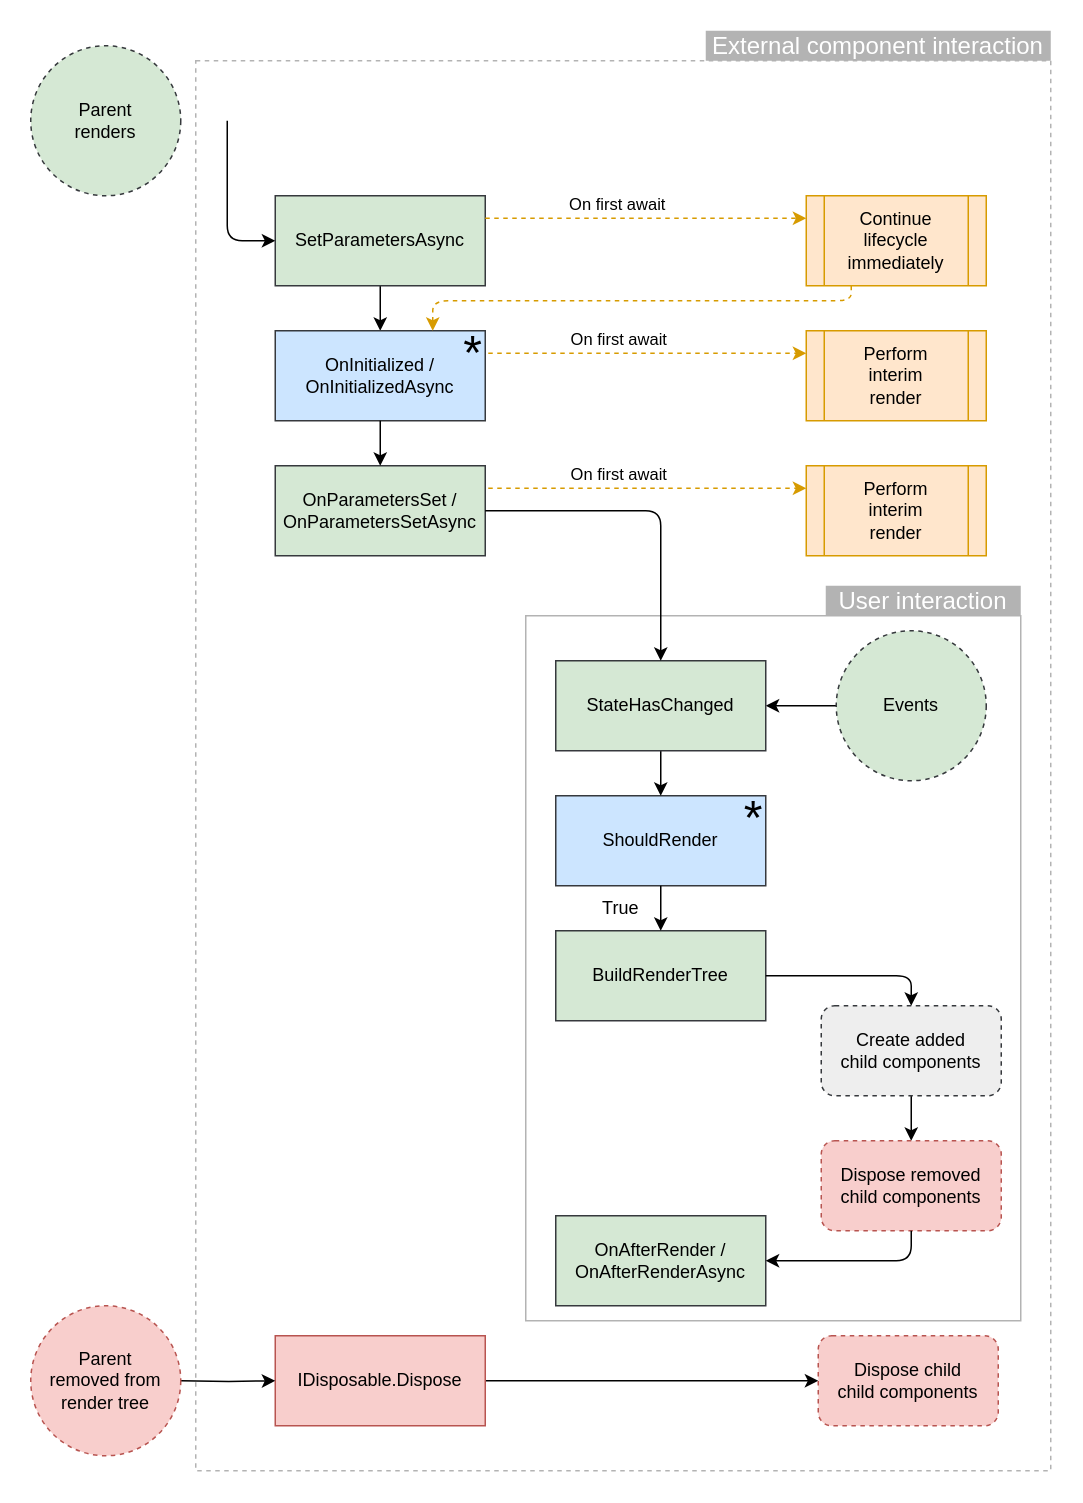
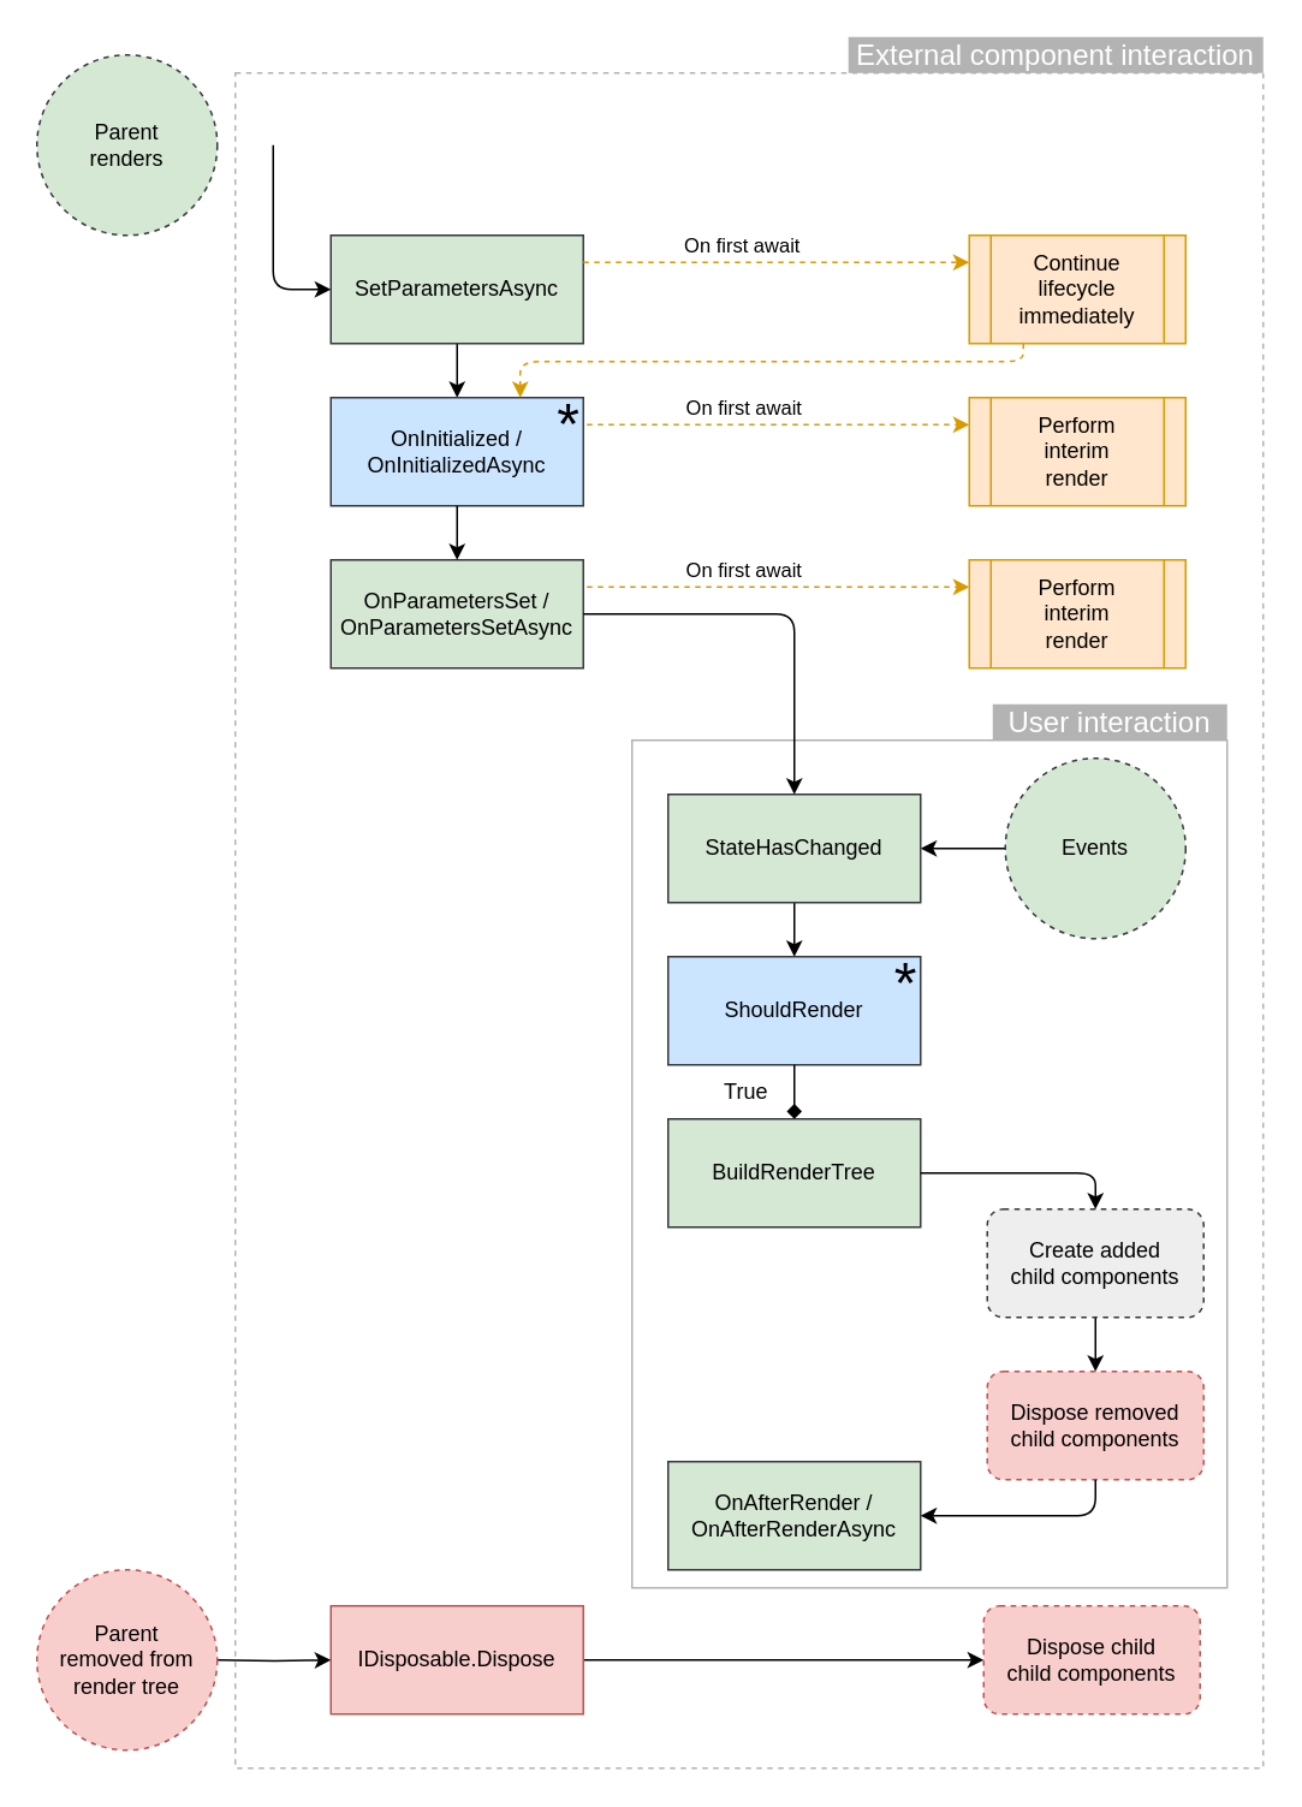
  <mxCell id="0" />
  <mxCell id="1" parent="0" />
  <mxCell id="2" value="" style="rounded=0;whiteSpace=wrap;html=1;glass=0;sketch=0;fontSize=12;fillColor=none;strokeColor=#B3B3B3;dashed=1;" parent="1" vertex="1"><mxGeometry x="130" y="40" width="570" height="940" as="geometry" /></mxCell>
  <mxCell id="3" value="" style="rounded=0;whiteSpace=wrap;html=1;glass=0;sketch=0;fontSize=12;fillColor=none;strokeColor=#B3B3B3;" parent="1" vertex="1"><mxGeometry x="350" y="410" width="330" height="470" as="geometry" /></mxCell>
  <mxCell id="4" style="edgeStyle=orthogonalEdgeStyle;rounded=0;orthogonalLoop=1;jettySize=auto;html=1;entryX=0.5;entryY=0;entryDx=0;entryDy=0;fontSize=12;fillColor=#d5e8d4;" parent="1" source="5" target="8" edge="1"><mxGeometry relative="1" as="geometry" /></mxCell>
  <mxCell id="5" value="SetParametersAsync" style="rounded=0;whiteSpace=wrap;html=1;strokeColor=#36393d;glass=0;fillColor=#D5E8D4;" parent="1" vertex="1"><mxGeometry x="183" y="130" width="140" height="60" as="geometry" /></mxCell>
  <mxCell id="6" value="OnParametersSet /&lt;br&gt;OnParametersSetAsync" style="rounded=0;whiteSpace=wrap;html=1;fontSize=12;strokeColor=#36393d;fillColor=#D5E8D4;" parent="1" vertex="1"><mxGeometry x="183" y="310" width="140" height="60" as="geometry" /></mxCell>
  <mxCell id="7" value="" style="group" parent="1" vertex="1" connectable="0"><mxGeometry x="183" y="220" width="142" height="60" as="geometry" /></mxCell>
  <mxCell id="8" value="OnInitialized /&lt;br&gt;OnInitializedAsync" style="rounded=0;whiteSpace=wrap;html=1;fillColor=#cce5ff;strokeColor=#36393d;" parent="7" vertex="1"><mxGeometry width="140" height="60" as="geometry" /></mxCell>
  <mxCell id="9" value="*" style="text;html=1;strokeColor=none;fillColor=none;align=center;verticalAlign=middle;whiteSpace=wrap;rounded=0;fontSize=32;" parent="7" vertex="1"><mxGeometry x="122" y="5" width="20" height="20" as="geometry" /></mxCell>
  <mxCell id="10" value="Parent&lt;br&gt;renders" style="ellipse;whiteSpace=wrap;html=1;aspect=fixed;glass=0;fontSize=12;strokeColor=#36393d;fillColor=#D5E8D4;dashed=1;" parent="1" vertex="1"><mxGeometry y="30" width="100" height="100" as="geometry" x="20" /></mxCell>
  <mxCell id="11" style="edgeStyle=orthogonalEdgeStyle;rounded=0;orthogonalLoop=1;jettySize=auto;html=1;fontSize=12;" parent="1" source="8" target="6" edge="1"><mxGeometry relative="1" as="geometry" /></mxCell>
  <mxCell id="12" value="" style="group" parent="1" vertex="1" connectable="0"><mxGeometry x="370" y="530" width="142" height="60" as="geometry" /></mxCell>
  <mxCell id="13" value="ShouldRender" style="rounded=0;whiteSpace=wrap;html=1;fillColor=#cce5ff;strokeColor=#36393d;" parent="12" vertex="1"><mxGeometry width="140" height="60" as="geometry" /></mxCell>
  <mxCell id="14" value="*" style="text;html=1;strokeColor=none;fillColor=none;align=center;verticalAlign=middle;whiteSpace=wrap;rounded=0;fontSize=32;" parent="12" vertex="1"><mxGeometry x="122" y="5" width="20" height="20" as="geometry" /></mxCell>
  <mxCell id="15" value="" style="endArrow=classic;html=1;fontSize=12;entryX=0;entryY=0.5;entryDx=0;entryDy=0;" parent="1" target="5" edge="1"><mxGeometry width="50" height="50" relative="1" as="geometry"><mxPoint x="151" y="80" as="sourcePoint" /><mxPoint x="101" y="160" as="targetPoint" /><Array as="points"><mxPoint x="151" y="160" /></Array></mxGeometry></mxCell>
  <mxCell id="16" style="edgeStyle=orthogonalEdgeStyle;rounded=0;orthogonalLoop=1;jettySize=auto;html=1;entryX=1;entryY=0.5;entryDx=0;entryDy=0;fontSize=12;" parent="1" source="17" target="19" edge="1"><mxGeometry relative="1" as="geometry" /></mxCell>
  <mxCell id="17" value="Events" style="ellipse;whiteSpace=wrap;html=1;aspect=fixed;glass=0;fontSize=12;strokeColor=#36393d;fillColor=#D5E8D4;dashed=1;sketch=0;" parent="1" vertex="1"><mxGeometry x="557" y="420" width="100" height="100" as="geometry" /></mxCell>
  <mxCell id="18" style="edgeStyle=orthogonalEdgeStyle;rounded=0;orthogonalLoop=1;jettySize=auto;html=1;entryX=0.5;entryY=0;entryDx=0;entryDy=0;fontSize=12;" parent="1" source="19" target="13" edge="1"><mxGeometry relative="1" as="geometry" /></mxCell>
  <mxCell id="19" value="StateHasChanged" style="rounded=0;whiteSpace=wrap;html=1;fontSize=12;strokeColor=#36393d;fillColor=#D5E8D4;" parent="1" vertex="1"><mxGeometry x="370" y="440" width="140" height="60" as="geometry" /></mxCell>
  <mxCell id="20" value="BuildRenderTree" style="rounded=0;whiteSpace=wrap;html=1;fontSize=12;strokeColor=#36393d;fillColor=#D5E8D4;" parent="1" vertex="1"><mxGeometry x="370" y="620" width="140" height="60" as="geometry" /></mxCell>
  <mxCell id="21" style="edgeStyle=orthogonalEdgeStyle;rounded=0;orthogonalLoop=1;jettySize=auto;html=1;entryX=0.5;entryY=0;entryDx=0;entryDy=0;fontSize=12;" parent="1" source="22" target="23" edge="1"><mxGeometry relative="1" as="geometry" /></mxCell>
  <mxCell id="22" value="Create added&lt;br&gt;child components" style="rounded=1;whiteSpace=wrap;html=1;glass=0;dashed=1;fillColor=#eeeeee;fontSize=12;strokeColor=#36393d;" parent="1" vertex="1"><mxGeometry x="547" y="670" width="120" height="60" as="geometry" /></mxCell>
  <mxCell id="23" value="Dispose removed&lt;br&gt;child components" style="rounded=1;whiteSpace=wrap;html=1;glass=0;dashed=1;fillColor=#f8cecc;fontSize=12;strokeColor=#b85450;" parent="1" vertex="1"><mxGeometry x="547" y="760" width="120" height="60" as="geometry" /></mxCell>
  <mxCell id="24" value="OnAfterRender /&lt;br&gt;OnAfterRenderAsync" style="rounded=0;whiteSpace=wrap;html=1;fontSize=12;strokeColor=#36393d;fillColor=#D5E8D4;" parent="1" vertex="1"><mxGeometry x="370" y="810" width="140" height="60" as="geometry" /></mxCell>
- <mxCell id="25" value="True" style="edgeStyle=orthogonalEdgeStyle;rounded=0;orthogonalLoop=1;jettySize=auto;html=1;fontSize=12;" parent="1" source="13" target="20" edge="1"><mxGeometry y="27" relative="1" as="geometry"><mxPoint as="offset" /></mxGeometry></mxCell>
+ <mxCell id="25" value="True" style="edgeStyle=orthogonalEdgeStyle;rounded=0;orthogonalLoop=1;jettySize=auto;html=1;fontSize=12;endArrow=diamond;" parent="1" source="13" target="20" edge="1"><mxGeometry y="27" relative="1" as="geometry"><mxPoint as="offset" /></mxGeometry></mxCell>
  <mxCell id="26" value="" style="endArrow=classic;html=1;fontSize=12;exitX=1;exitY=0.5;exitDx=0;exitDy=0;entryX=0.5;entryY=0;entryDx=0;entryDy=0;" parent="1" source="20" target="22" edge="1"><mxGeometry width="50" height="50" relative="1" as="geometry"><mxPoint x="617" y="590" as="sourcePoint" /><mxPoint x="667" y="540" as="targetPoint" /><Array as="points"><mxPoint x="607" y="650" /></Array></mxGeometry></mxCell>
  <mxCell id="27" value="" style="endArrow=classic;html=1;fontSize=12;exitX=0.5;exitY=1;exitDx=0;exitDy=0;entryX=1;entryY=0.5;entryDx=0;entryDy=0;" parent="1" source="23" target="24" edge="1"><mxGeometry width="50" height="50" relative="1" as="geometry"><mxPoint x="877" y="680" as="sourcePoint" /><mxPoint x="927" y="630" as="targetPoint" /><Array as="points"><mxPoint x="607" y="840" /></Array></mxGeometry></mxCell>
  <mxCell id="28" style="edgeStyle=orthogonalEdgeStyle;rounded=0;orthogonalLoop=1;jettySize=auto;html=1;fontSize=12;" parent="1" source="29" target="30" edge="1"><mxGeometry relative="1" as="geometry" /></mxCell>
  <mxCell id="29" value="IDisposable.Dispose" style="rounded=0;whiteSpace=wrap;html=1;strokeColor=#b85450;glass=0;fillColor=#f8cecc;" parent="1" vertex="1"><mxGeometry x="183" y="890" width="140" height="60" as="geometry" /></mxCell>
  <mxCell id="30" value="Dispose child&lt;br&gt;child components" style="rounded=1;whiteSpace=wrap;html=1;glass=0;dashed=1;fillColor=#f8cecc;fontSize=12;strokeColor=#b85450;" parent="1" vertex="1"><mxGeometry x="545" y="890" width="120" height="60" as="geometry" /></mxCell>
  <mxCell id="31" style="edgeStyle=orthogonalEdgeStyle;rounded=0;orthogonalLoop=1;jettySize=auto;html=1;entryX=0;entryY=0.5;entryDx=0;entryDy=0;fontSize=12;" parent="1" target="29" edge="1"><mxGeometry relative="1" as="geometry"><mxPoint x="120" y="920" as="sourcePoint" /></mxGeometry></mxCell>
  <mxCell id="32" value="Parent&lt;br&gt;removed from&lt;br&gt;render tree" style="ellipse;whiteSpace=wrap;html=1;aspect=fixed;glass=0;fontSize=12;strokeColor=#b85450;fillColor=#f8cecc;dashed=1;" parent="1" vertex="1"><mxGeometry y="870" width="100" height="100" as="geometry" x="20" /></mxCell>
  <mxCell id="33" value="" style="endArrow=classic;html=1;fontSize=12;exitX=1;exitY=0.5;exitDx=0;exitDy=0;entryX=0.5;entryY=0;entryDx=0;entryDy=0;" parent="1" source="6" target="19" edge="1"><mxGeometry width="50" height="50" relative="1" as="geometry"><mxPoint x="480" y="250" as="sourcePoint" /><mxPoint x="530" y="200" as="targetPoint" /><Array as="points"><mxPoint x="440" y="340" /></Array></mxGeometry></mxCell>
  <mxCell id="34" value="User interaction" style="text;html=1;strokeColor=none;align=center;verticalAlign=middle;whiteSpace=wrap;rounded=0;glass=0;sketch=0;fontSize=16;labelBackgroundColor=none;fontColor=#FFFFFF;spacing=0;fillColor=#B3B3B3;" parent="1" vertex="1"><mxGeometry x="550" y="390" width="130" height="20" as="geometry" /></mxCell>
  <mxCell id="35" value="External component interaction" style="text;html=1;strokeColor=none;align=center;verticalAlign=middle;whiteSpace=wrap;rounded=0;glass=0;sketch=0;fontSize=16;labelBackgroundColor=none;fontColor=#FFFFFF;spacing=0;fillColor=#B3B3B3;" parent="1" vertex="1"><mxGeometry x="470" width="230" height="20" as="geometry" y="20" /></mxCell>
  <mxCell id="36" value="Continue&lt;br&gt;lifecycle&lt;br&gt;immediately" style="shape=process;whiteSpace=wrap;html=1;backgroundOutline=1;fillColor=#ffe6cc;strokeColor=#d79b00;" vertex="1" parent="1"><mxGeometry x="537" y="130" width="120" height="60" as="geometry" /></mxCell>
  <mxCell id="37" value="" style="endArrow=classic;html=1;strokeColor=#d79b00;exitX=1;exitY=0.25;exitDx=0;exitDy=0;fillColor=#ffe6cc;dashed=1;entryX=0;entryY=0.25;entryDx=0;entryDy=0;" edge="1" parent="1" source="5" target="36"><mxGeometry width="50" height="50" relative="1" as="geometry"><mxPoint x="540" y="260" as="sourcePoint" /><mxPoint x="590" y="210" as="targetPoint" /></mxGeometry></mxCell>
  <mxCell id="38" value="On first await" style="edgeLabel;html=1;align=center;verticalAlign=middle;resizable=0;points=[];" vertex="1" connectable="0" parent="37"><mxGeometry x="-0.32" relative="1" as="geometry"><mxPoint x="14" y="-10" as="offset" /></mxGeometry></mxCell>
  <mxCell id="39" value="Perform&lt;br&gt;interim&lt;br&gt;render" style="shape=process;whiteSpace=wrap;html=1;backgroundOutline=1;fillColor=#ffe6cc;strokeColor=#d79b00;" vertex="1" parent="1"><mxGeometry x="537" y="220" width="120" height="60" as="geometry" /></mxCell>
  <mxCell id="40" value="" style="endArrow=classic;html=1;strokeColor=#d79b00;exitX=1;exitY=0.5;exitDx=0;exitDy=0;fillColor=#ffe6cc;dashed=1;entryX=0;entryY=0.25;entryDx=0;entryDy=0;" edge="1" parent="1" source="9" target="39"><mxGeometry width="50" height="50" relative="1" as="geometry"><mxPoint x="333" y="170" as="sourcePoint" /><mxPoint x="430" y="170" as="targetPoint" /></mxGeometry></mxCell>
  <mxCell id="41" value="On first await" style="edgeLabel;html=1;align=center;verticalAlign=middle;resizable=0;points=[];" vertex="1" connectable="0" parent="40"><mxGeometry x="-0.32" relative="1" as="geometry"><mxPoint x="14" y="-10" as="offset" /></mxGeometry></mxCell>
  <mxCell id="42" value="Perform&lt;br&gt;interim&lt;br&gt;render" style="shape=process;whiteSpace=wrap;html=1;backgroundOutline=1;fillColor=#ffe6cc;strokeColor=#d79b00;" vertex="1" parent="1"><mxGeometry x="537" y="310" width="120" height="60" as="geometry" /></mxCell>
  <mxCell id="43" value="" style="endArrow=classic;html=1;strokeColor=#d79b00;fillColor=#ffe6cc;dashed=1;entryX=0;entryY=0.25;entryDx=0;entryDy=0;" edge="1" parent="1" target="42"><mxGeometry width="50" height="50" relative="1" as="geometry"><mxPoint x="325" y="325" as="sourcePoint" /><mxPoint x="430" y="260" as="targetPoint" /></mxGeometry></mxCell>
  <mxCell id="44" value="On first await" style="edgeLabel;html=1;align=center;verticalAlign=middle;resizable=0;points=[];" vertex="1" connectable="0" parent="43"><mxGeometry x="-0.32" relative="1" as="geometry"><mxPoint x="14" y="-10" as="offset" /></mxGeometry></mxCell>
  <mxCell id="45" value="" style="endArrow=classic;html=1;strokeColor=#d79b00;exitX=0.25;exitY=1;exitDx=0;exitDy=0;entryX=0.75;entryY=0;entryDx=0;entryDy=0;fillColor=#ffe6cc;dashed=1;" edge="1" parent="1" source="36" target="8"><mxGeometry width="50" height="50" relative="1" as="geometry"><mxPoint x="370" y="210" as="sourcePoint" /><mxPoint x="420" y="160" as="targetPoint" /><Array as="points"><mxPoint x="567" y="200" /><mxPoint x="288" y="200" /></Array></mxGeometry></mxCell>
